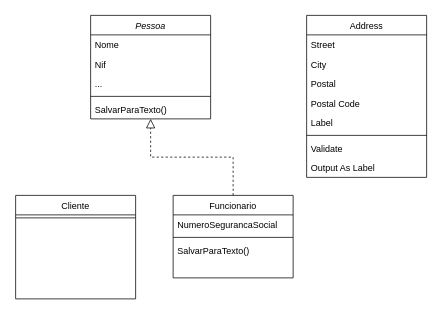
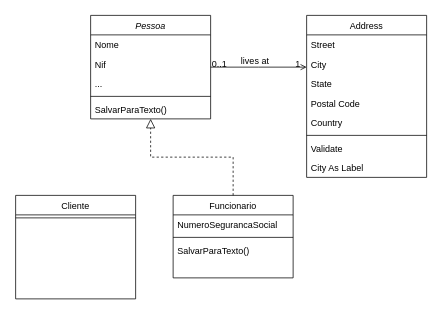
  <mxCell id="0" />
  <mxCell id="1" parent="0" />
  <mxCell id="2" value="Pessoa" style="swimlane;fontStyle=2;align=center;verticalAlign=top;childLayout=stackLayout;horizontal=1;startSize=26;horizontalStack=0;resizeParent=1;resizeLast=0;collapsible=1;marginBottom=0;rounded=0;shadow=0;strokeWidth=1;" vertex="1" parent="1"><mxGeometry x="120" y="20" width="160" height="138" as="geometry"><mxRectangle x="230" y="140" width="160" height="26" as="alternateBounds" /></mxGeometry></mxCell>
  <mxCell id="3" value="Nome" style="text;align=left;verticalAlign=top;spacingLeft=4;spacingRight=4;overflow=hidden;rotatable=0;points=[[0,0.5],[1,0.5]];portConstraint=eastwest;" vertex="1" parent="2"><mxGeometry y="26" width="160" height="26" as="geometry" /></mxCell>
  <mxCell id="4" value="Nif" style="text;align=left;verticalAlign=top;spacingLeft=4;spacingRight=4;overflow=hidden;rotatable=0;points=[[0,0.5],[1,0.5]];portConstraint=eastwest;rounded=0;shadow=0;html=0;" vertex="1" parent="2"><mxGeometry y="52" width="160" height="26" as="geometry" /></mxCell>
  <mxCell id="5" value="..." style="text;align=left;verticalAlign=top;spacingLeft=4;spacingRight=4;overflow=hidden;rotatable=0;points=[[0,0.5],[1,0.5]];portConstraint=eastwest;rounded=0;shadow=0;html=0;" vertex="1" parent="2"><mxGeometry y="78" width="160" height="26" as="geometry" /></mxCell>
  <mxCell id="6" value="" style="line;html=1;strokeWidth=1;align=left;verticalAlign=middle;spacingTop=-1;spacingLeft=3;spacingRight=3;rotatable=0;labelPosition=right;points=[];portConstraint=eastwest;" vertex="1" parent="2"><mxGeometry y="104" width="160" height="8" as="geometry" /></mxCell>
  <mxCell id="7" value="SalvarParaTexto()" style="text;align=left;verticalAlign=top;spacingLeft=4;spacingRight=4;overflow=hidden;rotatable=0;points=[[0,0.5],[1,0.5]];portConstraint=eastwest;" vertex="1" parent="2"><mxGeometry y="112" width="160" height="26" as="geometry" /></mxCell>
  <mxCell id="8" value="Cliente" style="swimlane;fontStyle=0;align=center;verticalAlign=top;childLayout=stackLayout;horizontal=1;startSize=26;horizontalStack=0;resizeParent=1;resizeLast=0;collapsible=1;marginBottom=0;rounded=0;shadow=0;strokeWidth=1;" vertex="1" parent="1"><mxGeometry x="20" y="260" width="160" height="138" as="geometry"><mxRectangle x="130" y="380" width="160" height="26" as="alternateBounds" /></mxGeometry></mxCell>
  <mxCell id="9" value="" style="line;html=1;strokeWidth=1;align=left;verticalAlign=middle;spacingTop=-1;spacingLeft=3;spacingRight=3;rotatable=0;labelPosition=right;points=[];portConstraint=eastwest;" vertex="1" parent="8"><mxGeometry y="26" width="160" height="8" as="geometry" /></mxCell>
  <mxCell id="10" value="Funcionario" style="swimlane;fontStyle=0;align=center;verticalAlign=top;childLayout=stackLayout;horizontal=1;startSize=26;horizontalStack=0;resizeParent=1;resizeLast=0;collapsible=1;marginBottom=0;rounded=0;shadow=0;strokeWidth=1;" vertex="1" parent="1"><mxGeometry x="230" y="260" width="160" height="110" as="geometry"><mxRectangle x="330" y="360" width="170" height="26" as="alternateBounds" /></mxGeometry></mxCell>
  <mxCell id="11" value="NumeroSegurancaSocial&#10;&#10;" style="text;align=left;verticalAlign=top;spacingLeft=4;spacingRight=4;overflow=hidden;rotatable=0;points=[[0,0.5],[1,0.5]];portConstraint=eastwest;" vertex="1" parent="10"><mxGeometry y="26" width="160" height="26" as="geometry" /></mxCell>
  <mxCell id="12" value="" style="line;html=1;strokeWidth=1;align=left;verticalAlign=middle;spacingTop=-1;spacingLeft=3;spacingRight=3;rotatable=0;labelPosition=right;points=[];portConstraint=eastwest;" vertex="1" parent="10"><mxGeometry y="52" width="160" height="8" as="geometry" /></mxCell>
  <mxCell id="13" value="SalvarParaTexto()" style="text;align=left;verticalAlign=top;spacingLeft=4;spacingRight=4;overflow=hidden;rotatable=0;points=[[0,0.5],[1,0.5]];portConstraint=eastwest;" vertex="1" parent="10"><mxGeometry y="60" width="160" height="26" as="geometry" /></mxCell>
  <mxCell id="14" value="" style="endArrow=block;endSize=10;endFill=0;shadow=0;strokeWidth=1;rounded=0;edgeStyle=elbowEdgeStyle;elbow=vertical;dashed=1;" edge="1" parent="1" source="10" target="2"><mxGeometry width="160" relative="1" as="geometry"><mxPoint x="110" y="273" as="sourcePoint" /><mxPoint x="210" y="171" as="targetPoint" /></mxGeometry></mxCell>
  <mxCell id="15" value="Address" style="swimlane;fontStyle=0;align=center;verticalAlign=top;childLayout=stackLayout;horizontal=1;startSize=26;horizontalStack=0;resizeParent=1;resizeLast=0;collapsible=1;marginBottom=0;rounded=0;shadow=0;strokeWidth=1;" vertex="1" parent="1"><mxGeometry x="408" y="20" width="160" height="216" as="geometry"><mxRectangle x="550" y="140" width="160" height="26" as="alternateBounds" /></mxGeometry></mxCell>
  <mxCell id="16" value="Street" style="text;align=left;verticalAlign=top;spacingLeft=4;spacingRight=4;overflow=hidden;rotatable=0;points=[[0,0.5],[1,0.5]];portConstraint=eastwest;" vertex="1" parent="15"><mxGeometry y="26" width="160" height="26" as="geometry" /></mxCell>
  <mxCell id="17" value="City" style="text;align=left;verticalAlign=top;spacingLeft=4;spacingRight=4;overflow=hidden;rotatable=0;points=[[0,0.5],[1,0.5]];portConstraint=eastwest;rounded=0;shadow=0;html=0;" vertex="1" parent="15"><mxGeometry y="52" width="160" height="26" as="geometry" /></mxCell>
- <mxCell id="18" value="Postal" style="text;align=left;verticalAlign=top;spacingLeft=4;spacingRight=4;overflow=hidden;rotatable=0;points=[[0,0.5],[1,0.5]];portConstraint=eastwest;rounded=0;shadow=0;html=0;" vertex="1" parent="15"><mxGeometry y="78" width="160" height="26" as="geometry" /></mxCell>
+ <mxCell id="18" value="State" style="text;align=left;verticalAlign=top;spacingLeft=4;spacingRight=4;overflow=hidden;rotatable=0;points=[[0,0.5],[1,0.5]];portConstraint=eastwest;rounded=0;shadow=0;html=0;" vertex="1" parent="15"><mxGeometry y="78" width="160" height="26" as="geometry" /></mxCell>
  <mxCell id="19" value="Postal Code" style="text;align=left;verticalAlign=top;spacingLeft=4;spacingRight=4;overflow=hidden;rotatable=0;points=[[0,0.5],[1,0.5]];portConstraint=eastwest;rounded=0;shadow=0;html=0;" vertex="1" parent="15"><mxGeometry y="104" width="160" height="26" as="geometry" /></mxCell>
- <mxCell id="20" value="Label" style="text;align=left;verticalAlign=top;spacingLeft=4;spacingRight=4;overflow=hidden;rotatable=0;points=[[0,0.5],[1,0.5]];portConstraint=eastwest;rounded=0;shadow=0;html=0;" vertex="1" parent="15"><mxGeometry y="130" width="160" height="26" as="geometry" /></mxCell>
+ <mxCell id="20" value="Country" style="text;align=left;verticalAlign=top;spacingLeft=4;spacingRight=4;overflow=hidden;rotatable=0;points=[[0,0.5],[1,0.5]];portConstraint=eastwest;rounded=0;shadow=0;html=0;" vertex="1" parent="15"><mxGeometry y="130" width="160" height="26" as="geometry" /></mxCell>
  <mxCell id="21" value="" style="line;html=1;strokeWidth=1;align=left;verticalAlign=middle;spacingTop=-1;spacingLeft=3;spacingRight=3;rotatable=0;labelPosition=right;points=[];portConstraint=eastwest;" vertex="1" parent="15"><mxGeometry y="156" width="160" height="8" as="geometry" /></mxCell>
  <mxCell id="22" value="Validate" style="text;align=left;verticalAlign=top;spacingLeft=4;spacingRight=4;overflow=hidden;rotatable=0;points=[[0,0.5],[1,0.5]];portConstraint=eastwest;" vertex="1" parent="15"><mxGeometry y="164" width="160" height="26" as="geometry" /></mxCell>
- <mxCell id="23" value="Output As Label" style="text;align=left;verticalAlign=top;spacingLeft=4;spacingRight=4;overflow=hidden;rotatable=0;points=[[0,0.5],[1,0.5]];portConstraint=eastwest;" vertex="1" parent="15"><mxGeometry y="190" width="160" height="26" as="geometry" /></mxCell>
+ <mxCell id="23" value="City As Label" style="text;align=left;verticalAlign=top;spacingLeft=4;spacingRight=4;overflow=hidden;rotatable=0;points=[[0,0.5],[1,0.5]];portConstraint=eastwest;" vertex="1" parent="15"><mxGeometry y="190" width="160" height="26" as="geometry" /></mxCell>
+ <mxCell id="24" value="" style="endArrow=open;shadow=0;strokeWidth=1;rounded=0;endFill=1;edgeStyle=elbowEdgeStyle;elbow=vertical;" edge="1" parent="1" source="2" target="15"><mxGeometry x="0.5" y="41" relative="1" as="geometry"><mxPoint x="280" y="92" as="sourcePoint" /><mxPoint x="440" y="92" as="targetPoint" /><mxPoint x="-40" y="32" as="offset" /></mxGeometry></mxCell>
+ <mxCell id="25" value="0..1" style="resizable=0;align=left;verticalAlign=bottom;labelBackgroundColor=none;fontSize=12;" connectable="0" vertex="1" parent="24"><mxGeometry x="-1" relative="1" as="geometry"><mxPoint y="4" as="offset" /></mxGeometry></mxCell>
+ <mxCell id="26" value="1" style="resizable=0;align=right;verticalAlign=bottom;labelBackgroundColor=none;fontSize=12;" connectable="0" vertex="1" parent="24"><mxGeometry x="1" relative="1" as="geometry"><mxPoint x="-7" y="4" as="offset" /></mxGeometry></mxCell>
+ <mxCell id="27" value="lives at" style="text;html=1;resizable=0;points=[];;align=center;verticalAlign=middle;labelBackgroundColor=none;rounded=0;shadow=0;strokeWidth=1;fontSize=12;" vertex="1" connectable="0" parent="24"><mxGeometry x="0.5" y="49" relative="1" as="geometry"><mxPoint x="-38" y="40" as="offset" /></mxGeometry></mxCell>
